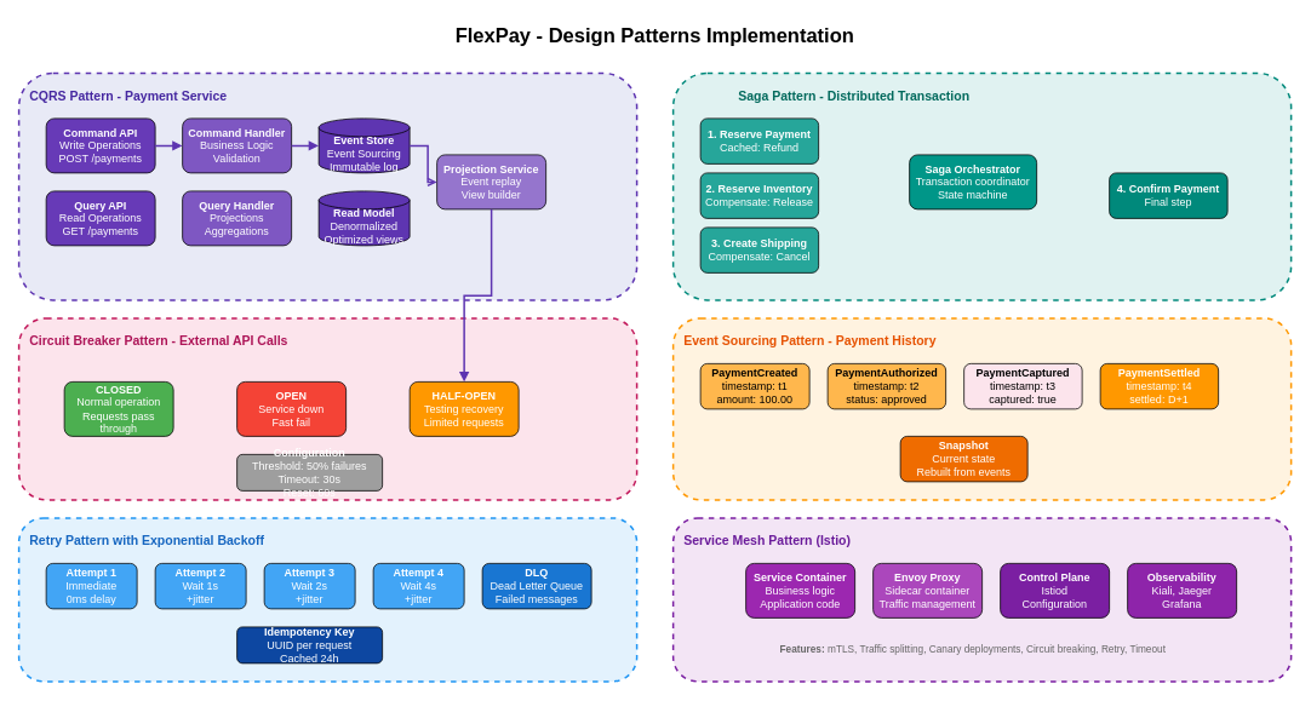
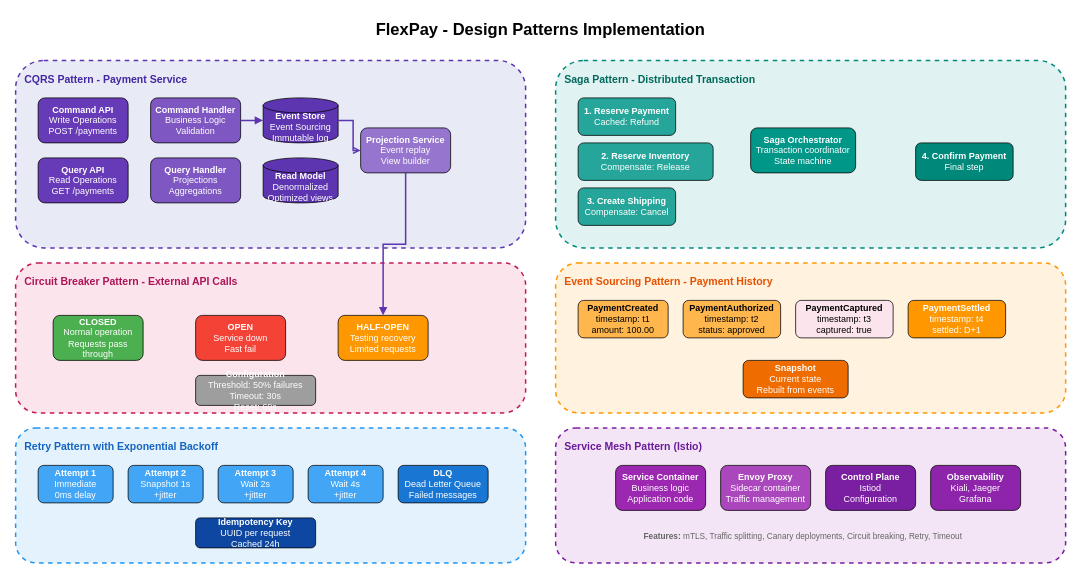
  <mxCell id="0" />
  <mxCell id="1" parent="0" />
  <mxCell id="2" value="FlexPay - Design Patterns Implementation" style="text;html=1;strokeColor=none;fillColor=none;align=center;verticalAlign=middle;whiteSpace=wrap;rounded=0;fontSize=22;fontStyle=1;" vertex="1" parent="1"><mxGeometry x="420" y="20" width="600" height="40" as="geometry" /></mxCell>
  <mxCell id="3" value="" style="rounded=1;whiteSpace=wrap;html=1;fillColor=#e8eaf6;strokeColor=#5e35b1;strokeWidth=2;dashed=1;" vertex="1" parent="1"><mxGeometry x="20" y="80" width="680" height="250" as="geometry" /></mxCell>
  <mxCell id="4" value="&lt;b&gt;CQRS Pattern - Payment Service&lt;/b&gt;" style="text;html=1;strokeColor=none;fillColor=none;align=left;verticalAlign=top;whiteSpace=wrap;rounded=0;fontSize=14;fontStyle=1;fontColor=#4527a0;" vertex="1" parent="1"><mxGeometry x="30" y="90" width="300" height="20" as="geometry" /></mxCell>
  <mxCell id="5" value="&lt;b&gt;Command API&lt;/b&gt;&lt;br/&gt;Write Operations&lt;br/&gt;POST /payments" style="rounded=1;whiteSpace=wrap;html=1;fillColor=#673ab7;fontColor=#ffffff;align=center;" vertex="1" parent="1"><mxGeometry x="50" y="130" width="120" height="60" as="geometry" /></mxCell>
  <mxCell id="6" value="&lt;b&gt;Query API&lt;/b&gt;&lt;br/&gt;Read Operations&lt;br/&gt;GET /payments" style="rounded=1;whiteSpace=wrap;html=1;fillColor=#673ab7;fontColor=#ffffff;align=center;" vertex="1" parent="1"><mxGeometry x="50" y="210" width="120" height="60" as="geometry" /></mxCell>
  <mxCell id="7" value="&lt;b&gt;Command Handler&lt;/b&gt;&lt;br/&gt;Business Logic&lt;br/&gt;Validation" style="rounded=1;whiteSpace=wrap;html=1;fillColor=#7e57c2;fontColor=#ffffff;align=center;" vertex="1" parent="1"><mxGeometry x="200" y="130" width="120" height="60" as="geometry" /></mxCell>
  <mxCell id="8" value="&lt;b&gt;Query Handler&lt;/b&gt;&lt;br/&gt;Projections&lt;br/&gt;Aggregations" style="rounded=1;whiteSpace=wrap;html=1;fillColor=#7e57c2;fontColor=#ffffff;align=center;" vertex="1" parent="1"><mxGeometry x="200" y="210" width="120" height="60" as="geometry" /></mxCell>
  <mxCell id="9" value="&lt;b&gt;Event Store&lt;/b&gt;&lt;br/&gt;Event Sourcing&lt;br/&gt;Immutable log" style="shape=cylinder3;whiteSpace=wrap;html=1;boundedLbl=1;backgroundOutline=1;size=10;fillColor=#5e35b1;fontColor=#ffffff;" vertex="1" parent="1"><mxGeometry x="350" y="130" width="100" height="60" as="geometry" /></mxCell>
  <mxCell id="10" value="&lt;b&gt;Read Model&lt;/b&gt;&lt;br/&gt;Denormalized&lt;br/&gt;Optimized views" style="shape=cylinder3;whiteSpace=wrap;html=1;boundedLbl=1;backgroundOutline=1;size=10;fillColor=#5e35b1;fontColor=#ffffff;" vertex="1" parent="1"><mxGeometry x="350" y="210" width="100" height="60" as="geometry" /></mxCell>
  <mxCell id="11" value="&lt;b&gt;Projection Service&lt;/b&gt;&lt;br/&gt;Event replay&lt;br/&gt;View builder" style="rounded=1;whiteSpace=wrap;html=1;fillColor=#9575cd;fontColor=#ffffff;align=center;" vertex="1" parent="1"><mxGeometry x="480" y="170" width="120" height="60" as="geometry" /></mxCell>
  <mxCell id="12" value="" style="rounded=1;whiteSpace=wrap;html=1;fillColor=#e0f2f1;strokeColor=#00897b;strokeWidth=2;dashed=1;" vertex="1" parent="1"><mxGeometry x="740" y="80" width="680" height="250" as="geometry" /></mxCell>
- <mxCell id="13" value="&lt;b&gt;Saga Pattern - Distributed Transaction&lt;/b&gt;" style="text;html=1;strokeColor=none;fillColor=none;align=left;verticalAlign=top;whiteSpace=wrap;rounded=0;fontSize=14;fontStyle=1;fontColor=#00695c;" vertex="1" parent="1"><mxGeometry x="810" y="90" width="350" height="20" as="geometry" /></mxCell>
+ <mxCell id="13" value="&lt;b&gt;Saga Pattern - Distributed Transaction&lt;/b&gt;" style="text;html=1;strokeColor=none;fillColor=none;align=left;verticalAlign=top;whiteSpace=wrap;rounded=0;fontSize=14;fontStyle=1;fontColor=#00695c;" vertex="1" parent="1"><mxGeometry x="750" y="90" width="350" height="20" as="geometry" /></mxCell>
  <mxCell id="14" value="&lt;b&gt;Saga Orchestrator&lt;/b&gt;&lt;br/&gt;Transaction coordinator&lt;br/&gt;State machine" style="rounded=1;whiteSpace=wrap;html=1;fillColor=#009688;fontColor=#ffffff;align=center;" vertex="1" parent="1"><mxGeometry x="1000" y="170" width="140" height="60" as="geometry" /></mxCell>
  <mxCell id="15" value="&lt;b&gt;1. Reserve Payment&lt;/b&gt;&lt;br/&gt;Cached: Refund" style="rounded=1;whiteSpace=wrap;html=1;fillColor=#26a69a;fontColor=#ffffff;align=center;" vertex="1" parent="1"><mxGeometry x="770" y="130" width="130" height="50" as="geometry" /></mxCell>
- <mxCell id="16" value="&lt;b&gt;2. Reserve Inventory&lt;/b&gt;&lt;br/&gt;Compensate: Release" style="rounded=1;whiteSpace=wrap;html=1;fillColor=#26a69a;fontColor=#ffffff;align=center;" vertex="1" parent="1"><mxGeometry x="770" y="190" width="130" height="50" as="geometry" /></mxCell>
+ <mxCell id="16" value="&lt;b&gt;2. Reserve Inventory&lt;/b&gt;&lt;br/&gt;Compensate: Release" style="rounded=1;whiteSpace=wrap;html=1;fillColor=#26a69a;fontColor=#ffffff;align=center;" vertex="1" parent="1"><mxGeometry x="770" y="190" width="180" height="50" as="geometry" /></mxCell>
  <mxCell id="17" value="&lt;b&gt;3. Create Shipping&lt;/b&gt;&lt;br/&gt;Compensate: Cancel" style="rounded=1;whiteSpace=wrap;html=1;fillColor=#26a69a;fontColor=#ffffff;align=center;" vertex="1" parent="1"><mxGeometry x="770" y="250" width="130" height="50" as="geometry" /></mxCell>
  <mxCell id="18" value="&lt;b&gt;4. Confirm Payment&lt;/b&gt;&lt;br/&gt;Final step" style="rounded=1;whiteSpace=wrap;html=1;fillColor=#00897b;fontColor=#ffffff;align=center;" vertex="1" parent="1"><mxGeometry x="1220" y="190" width="130" height="50" as="geometry" /></mxCell>
  <mxCell id="19" value="" style="rounded=1;whiteSpace=wrap;html=1;fillColor=#fce4ec;strokeColor=#c2185b;strokeWidth=2;dashed=1;" vertex="1" parent="1"><mxGeometry x="20" y="350" width="680" height="200" as="geometry" /></mxCell>
  <mxCell id="20" value="&lt;b&gt;Circuit Breaker Pattern - External API Calls&lt;/b&gt;" style="text;html=1;strokeColor=none;fillColor=none;align=left;verticalAlign=top;whiteSpace=wrap;rounded=0;fontSize=14;fontStyle=1;fontColor=#ad1457;" vertex="1" parent="1"><mxGeometry x="30" y="360" width="400" height="20" as="geometry" /></mxCell>
  <mxCell id="21" value="&lt;b&gt;CLOSED&lt;/b&gt;&lt;br/&gt;Normal operation&lt;br/&gt;Requests pass through" style="rounded=1;whiteSpace=wrap;html=1;fillColor=#4caf50;fontColor=#ffffff;align=center;" vertex="1" parent="1"><mxGeometry x="70" y="420" width="120" height="60" as="geometry" /></mxCell>
  <mxCell id="22" value="&lt;b&gt;OPEN&lt;/b&gt;&lt;br/&gt;Service down&lt;br/&gt;Fast fail" style="rounded=1;whiteSpace=wrap;html=1;fillColor=#f44336;fontColor=#ffffff;align=center;" vertex="1" parent="1"><mxGeometry x="260" y="420" width="120" height="60" as="geometry" /></mxCell>
  <mxCell id="23" value="&lt;b&gt;HALF-OPEN&lt;/b&gt;&lt;br/&gt;Testing recovery&lt;br/&gt;Limited requests" style="rounded=1;whiteSpace=wrap;html=1;fillColor=#ff9800;fontColor=#ffffff;align=center;" vertex="1" parent="1"><mxGeometry x="450" y="420" width="120" height="60" as="geometry" /></mxCell>
  <mxCell id="24" value="&lt;b&gt;Configuration&lt;/b&gt;&lt;br/&gt;Threshold: 50% failures&lt;br/&gt;Timeout: 30s&lt;br/&gt;Reset: 60s" style="rounded=1;whiteSpace=wrap;html=1;fillColor=#9e9e9e;fontColor=#ffffff;align=center;" vertex="1" parent="1"><mxGeometry x="260" y="500" width="160" height="40" as="geometry" /></mxCell>
  <mxCell id="25" value="" style="rounded=1;whiteSpace=wrap;html=1;fillColor=#fff3e0;strokeColor=#ff9800;strokeWidth=2;dashed=1;" vertex="1" parent="1"><mxGeometry x="740" y="350" width="680" height="200" as="geometry" /></mxCell>
  <mxCell id="26" value="&lt;b&gt;Event Sourcing Pattern - Payment History&lt;/b&gt;" style="text;html=1;strokeColor=none;fillColor=none;align=left;verticalAlign=top;whiteSpace=wrap;rounded=0;fontSize=14;fontStyle=1;fontColor=#e65100;" vertex="1" parent="1"><mxGeometry x="750" y="360" width="400" height="20" as="geometry" /></mxCell>
  <mxCell id="27" value="&lt;b&gt;PaymentCreated&lt;/b&gt;&lt;br/&gt;timestamp: t1&lt;br/&gt;amount: 100.00" style="rounded=1;whiteSpace=wrap;html=1;fillColor=#ffb74d;fontColor=#000000;align=center;" vertex="1" parent="1"><mxGeometry x="770" y="400" width="120" height="50" as="geometry" /></mxCell>
  <mxCell id="28" value="&lt;b&gt;PaymentAuthorized&lt;/b&gt;&lt;br/&gt;timestamp: t2&lt;br/&gt;status: approved" style="rounded=1;whiteSpace=wrap;html=1;fillColor=#ffb74d;fontColor=#000000;align=center;" vertex="1" parent="1"><mxGeometry x="910" y="400" width="130" height="50" as="geometry" /></mxCell>
  <mxCell id="29" value="&lt;b&gt;PaymentCaptured&lt;/b&gt;&lt;br/&gt;timestamp: t3&lt;br/&gt;captured: true" style="rounded=1;whiteSpace=wrap;html=1;fillColor=#fce4ec;fontColor=#000000;align=center;" vertex="1" parent="1"><mxGeometry x="1060" y="400" width="130" height="50" as="geometry" /></mxCell>
  <mxCell id="30" value="&lt;b&gt;PaymentSettled&lt;/b&gt;&lt;br/&gt;timestamp: t4&lt;br/&gt;settled: D+1" style="rounded=1;whiteSpace=wrap;html=1;fillColor=#ff9800;fontColor=#ffffff;align=center;" vertex="1" parent="1"><mxGeometry x="1210" y="400" width="130" height="50" as="geometry" /></mxCell>
  <mxCell id="31" value="&lt;b&gt;Snapshot&lt;/b&gt;&lt;br/&gt;Current state&lt;br/&gt;Rebuilt from events" style="rounded=1;whiteSpace=wrap;html=1;fillColor=#ef6c00;fontColor=#ffffff;align=center;" vertex="1" parent="1"><mxGeometry x="990" y="480" width="140" height="50" as="geometry" /></mxCell>
  <mxCell id="32" value="" style="rounded=1;whiteSpace=wrap;html=1;fillColor=#e3f2fd;strokeColor=#2196f3;strokeWidth=2;dashed=1;" vertex="1" parent="1"><mxGeometry x="20" y="570" width="680" height="180" as="geometry" /></mxCell>
  <mxCell id="33" value="&lt;b&gt;Retry Pattern with Exponential Backoff&lt;/b&gt;" style="text;html=1;strokeColor=none;fillColor=none;align=left;verticalAlign=top;whiteSpace=wrap;rounded=0;fontSize=14;fontStyle=1;fontColor=#1565c0;" vertex="1" parent="1"><mxGeometry x="30" y="580" width="400" height="20" as="geometry" /></mxCell>
  <mxCell id="34" value="&lt;b&gt;Attempt 1&lt;/b&gt;&lt;br/&gt;Immediate&lt;br/&gt;0ms delay" style="rounded=1;whiteSpace=wrap;html=1;fillColor=#42a5f5;fontColor=#ffffff;align=center;" vertex="1" parent="1"><mxGeometry x="50" y="620" width="100" height="50" as="geometry" /></mxCell>
- <mxCell id="35" value="&lt;b&gt;Attempt 2&lt;/b&gt;&lt;br/&gt;Wait 1s&lt;br/&gt;+jitter" style="rounded=1;whiteSpace=wrap;html=1;fillColor=#42a5f5;fontColor=#ffffff;align=center;" vertex="1" parent="1"><mxGeometry x="170" y="620" width="100" height="50" as="geometry" /></mxCell>
+ <mxCell id="35" value="&lt;b&gt;Attempt 2&lt;/b&gt;&lt;br/&gt;Snapshot 1s&lt;br/&gt;+jitter" style="rounded=1;whiteSpace=wrap;html=1;fillColor=#42a5f5;fontColor=#ffffff;align=center;" vertex="1" parent="1"><mxGeometry x="170" y="620" width="100" height="50" as="geometry" /></mxCell>
  <mxCell id="36" value="&lt;b&gt;Attempt 3&lt;/b&gt;&lt;br/&gt;Wait 2s&lt;br/&gt;+jitter" style="rounded=1;whiteSpace=wrap;html=1;fillColor=#42a5f5;fontColor=#ffffff;align=center;" vertex="1" parent="1"><mxGeometry x="290" y="620" width="100" height="50" as="geometry" /></mxCell>
  <mxCell id="37" value="&lt;b&gt;Attempt 4&lt;/b&gt;&lt;br/&gt;Wait 4s&lt;br/&gt;+jitter" style="rounded=1;whiteSpace=wrap;html=1;fillColor=#42a5f5;fontColor=#ffffff;align=center;" vertex="1" parent="1"><mxGeometry x="410" y="620" width="100" height="50" as="geometry" /></mxCell>
  <mxCell id="38" value="&lt;b&gt;DLQ&lt;/b&gt;&lt;br/&gt;Dead Letter Queue&lt;br/&gt;Failed messages" style="rounded=1;whiteSpace=wrap;html=1;fillColor=#1976d2;fontColor=#ffffff;align=center;" vertex="1" parent="1"><mxGeometry x="530" y="620" width="120" height="50" as="geometry" /></mxCell>
  <mxCell id="39" value="&lt;b&gt;Idempotency Key&lt;/b&gt;&lt;br/&gt;UUID per request&lt;br/&gt;Cached 24h" style="rounded=1;whiteSpace=wrap;html=1;fillColor=#0d47a1;fontColor=#ffffff;align=center;" vertex="1" parent="1"><mxGeometry x="260" y="690" width="160" height="40" as="geometry" /></mxCell>
  <mxCell id="40" value="" style="rounded=1;whiteSpace=wrap;html=1;fillColor=#f3e5f5;strokeColor=#7b1fa2;strokeWidth=2;dashed=1;" vertex="1" parent="1"><mxGeometry x="740" y="570" width="680" height="180" as="geometry" /></mxCell>
  <mxCell id="41" value="&lt;b&gt;Service Mesh Pattern (Istio)&lt;/b&gt;" style="text;html=1;strokeColor=none;fillColor=none;align=left;verticalAlign=top;whiteSpace=wrap;rounded=0;fontSize=14;fontStyle=1;fontColor=#6a1b9a;" vertex="1" parent="1"><mxGeometry x="750" y="580" width="300" height="20" as="geometry" /></mxCell>
  <mxCell id="42" value="&lt;b&gt;Service Container&lt;/b&gt;&lt;br/&gt;Business logic&lt;br/&gt;Application code" style="rounded=1;whiteSpace=wrap;html=1;fillColor=#9c27b0;fontColor=#ffffff;align=center;" vertex="1" parent="1"><mxGeometry x="820" y="620" width="120" height="60" as="geometry" /></mxCell>
  <mxCell id="43" value="&lt;b&gt;Envoy Proxy&lt;/b&gt;&lt;br/&gt;Sidecar container&lt;br/&gt;Traffic management" style="rounded=1;whiteSpace=wrap;html=1;fillColor=#ab47bc;fontColor=#ffffff;align=center;" vertex="1" parent="1"><mxGeometry x="960" y="620" width="120" height="60" as="geometry" /></mxCell>
  <mxCell id="44" value="&lt;b&gt;Control Plane&lt;/b&gt;&lt;br/&gt;Istiod&lt;br/&gt;Configuration" style="rounded=1;whiteSpace=wrap;html=1;fillColor=#7b1fa2;fontColor=#ffffff;align=center;" vertex="1" parent="1"><mxGeometry x="1100" y="620" width="120" height="60" as="geometry" /></mxCell>
  <mxCell id="45" value="&lt;b&gt;Observability&lt;/b&gt;&lt;br/&gt;Kiali, Jaeger&lt;br/&gt;Grafana" style="rounded=1;whiteSpace=wrap;html=1;fillColor=#8e24aa;fontColor=#ffffff;align=center;" vertex="1" parent="1"><mxGeometry x="1240" y="620" width="120" height="60" as="geometry" /></mxCell>
  <mxCell id="46" value="&lt;b&gt;Features:&lt;/b&gt; mTLS, Traffic splitting, Canary deployments, Circuit breaking, Retry, Timeout" style="text;html=1;strokeColor=none;fillColor=none;align=center;verticalAlign=middle;whiteSpace=wrap;rounded=0;fontSize=11;fontStyle=0;fontColor=#666;" vertex="1" parent="1"><mxGeometry x="770" y="700" width="600" height="30" as="geometry" /></mxCell>
- <mxCell id="47" style="edgeStyle=orthogonalEdgeStyle;rounded=0;orthogonalLoop=1;jettySize=auto;html=1;strokeColor=#5e35b1;strokeWidth=2;endArrow=block;endFill=1;" edge="1" parent="1" source="5" target="7"><mxGeometry relative="1" as="geometry" /></mxCell>
  <mxCell id="48" style="edgeStyle=orthogonalEdgeStyle;rounded=0;orthogonalLoop=1;jettySize=auto;html=1;strokeColor=#5e35b1;strokeWidth=2;endArrow=block;endFill=1;" edge="1" parent="1" source="7" target="9"><mxGeometry relative="1" as="geometry" /></mxCell>
  <mxCell id="49" style="edgeStyle=orthogonalEdgeStyle;rounded=0;orthogonalLoop=1;jettySize=auto;html=1;strokeColor=#5e35b1;strokeWidth=2;endArrow=open;endFill=1;" edge="1" parent="1" source="9" target="11"><mxGeometry relative="1" as="geometry" /></mxCell>
  <mxCell id="50" style="edgeStyle=orthogonalEdgeStyle;rounded=0;orthogonalLoop=1;jettySize=auto;html=1;strokeColor=#5e35b1;strokeWidth=2;endArrow=block;endFill=1;" edge="1" parent="1" source="11" target="23"><mxGeometry relative="1" as="geometry" /></mxCell>
